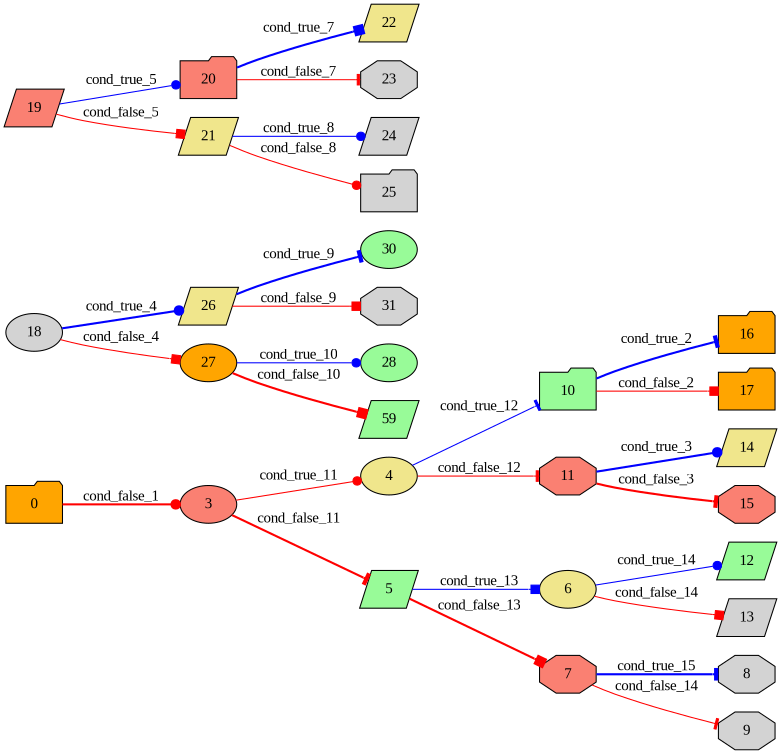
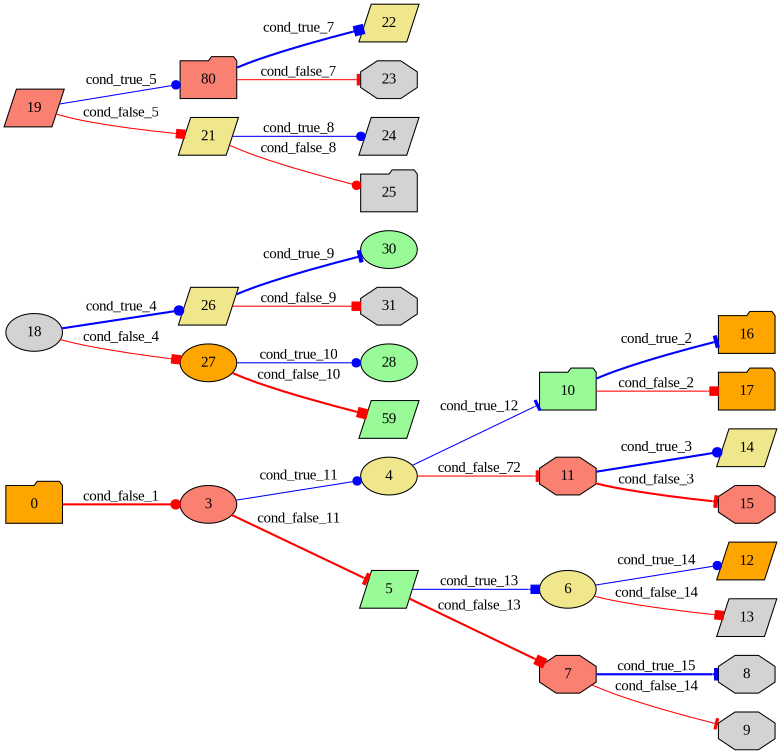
  digraph {
    fontname="Liberation Serif"
    rankdir=LR
    node [color=black fillcolor=lightgrey fontname="Liberation Serif" shape=parallelogram style=filled]
    edge [arrowhead=dot color=red fontname="Liberation Serif" style=solid]
    0 [fillcolor=orange height=.5 shape=folder]
    3 [fillcolor=salmon height=.5 shape=ellipse]
    4 [fillcolor=khaki height=.5 shape=ellipse]
    5 [fillcolor=palegreen height=.5]
    18 [height=.5 shape=ellipse]
    26 [fillcolor=khaki height=.5]
    27 [fillcolor=orange height=.5 shape=ellipse]
    19 [fillcolor=salmon height=.5]
-   20 [fillcolor=salmon height=.5 shape=folder]
+   20 [fillcolor=salmon height=.5 shape=folder label=80]
    21 [fillcolor=khaki height=.5]
    10 [fillcolor=palegreen height=.5 shape=folder]
    11 [fillcolor=salmon height=.5 shape=octagon]
    6 [fillcolor=khaki height=.5 shape=ellipse]
    7 [fillcolor=salmon height=.5 shape=octagon]
    30 [fillcolor=palegreen height=.5 shape=ellipse]
    31 [height=.5 shape=octagon]
    28 [fillcolor=palegreen height=.5 shape=ellipse]
    n18 [fillcolor=palegreen height=.5 label=59]
    22 [fillcolor=khaki height=.5]
    23 [height=.5 shape=octagon]
    24 [height=.5]
    25 [height=.5 shape=folder]
    16 [fillcolor=orange height=.5 shape=folder]
    17 [fillcolor=orange height=.5 shape=folder]
    14 [fillcolor=khaki height=.5]
    15 [fillcolor=salmon height=.5 shape=octagon]
-   12 [fillcolor=palegreen height=.5]
+   12 [fillcolor=orange height=.5]
    13 [height=.5]
    8 [height=.5 shape=octagon]
    9 [height=.5 shape=octagon]
    0 -> 3 [label=cond_false_1 style=bold]
-   3 -> 4 [label=cond_true_11]
+   3 -> 4 [color=blue label=cond_true_11]
    3 -> 5 [arrowhead=tee label=cond_false_11 style=bold]
    4 -> 10 [arrowhead=tee color=blue label=cond_true_12]
-   4 -> 11 [arrowhead=tee label=cond_false_12]
+   4 -> 11 [arrowhead=tee label=cond_false_72]
    5 -> 6 [arrowhead=box color=blue label=cond_true_13]
    5 -> 7 [arrowhead=box label=cond_false_13 style=bold]
    18 -> 26 [color=blue label=cond_true_4 style=bold]
    18 -> 27 [arrowhead=box label=cond_false_4]
    26 -> 30 [arrowhead=tee color=blue label=cond_true_9 style=bold]
    26 -> 31 [arrowhead=box label=cond_false_9]
    27 -> 28 [color=blue label=cond_true_10]
    27 -> n18 [arrowhead=box label=cond_false_10 style=bold]
    19 -> 20 [color=blue label=cond_true_5]
    19 -> 21 [arrowhead=box label=cond_false_5]
    20 -> 22 [arrowhead=box color=blue label=cond_true_7 style=bold]
    20 -> 23 [arrowhead=tee label=cond_false_7]
    21 -> 24 [color=blue label=cond_true_8]
    21 -> 25 [label=cond_false_8]
    10 -> 16 [arrowhead=tee color=blue label=cond_true_2 style=bold]
    10 -> 17 [arrowhead=box label=cond_false_2]
    11 -> 14 [color=blue label=cond_true_3 style=bold]
    11 -> 15 [arrowhead=tee label=cond_false_3 style=bold]
    6 -> 12 [color=blue label=cond_true_14]
    6 -> 13 [arrowhead=box label=cond_false_14]
    7 -> 8 [arrowhead=tee color=blue label=cond_true_15 style=bold]
    7 -> 9 [arrowhead=tee label=cond_false_14]
  }
